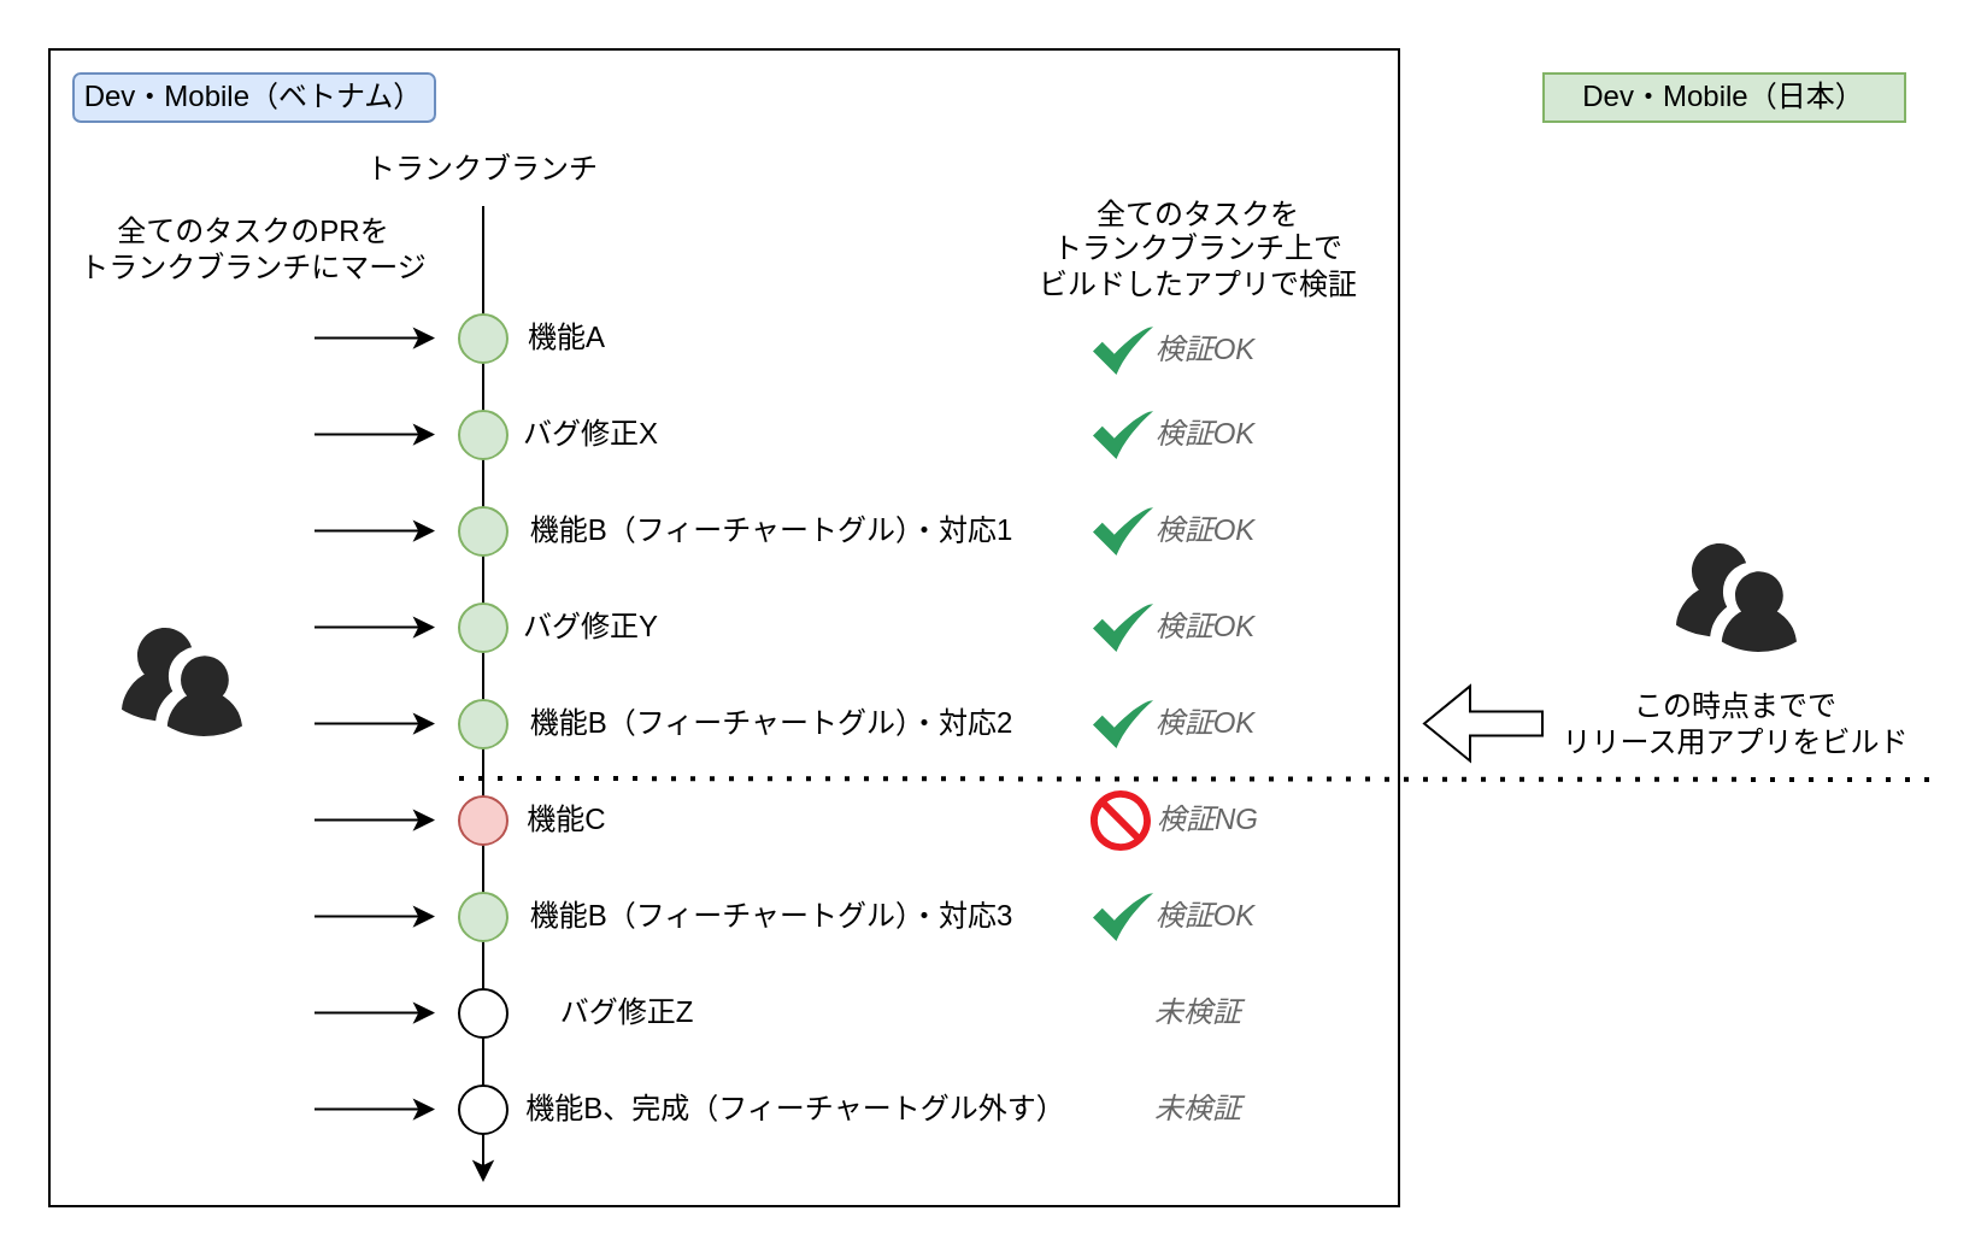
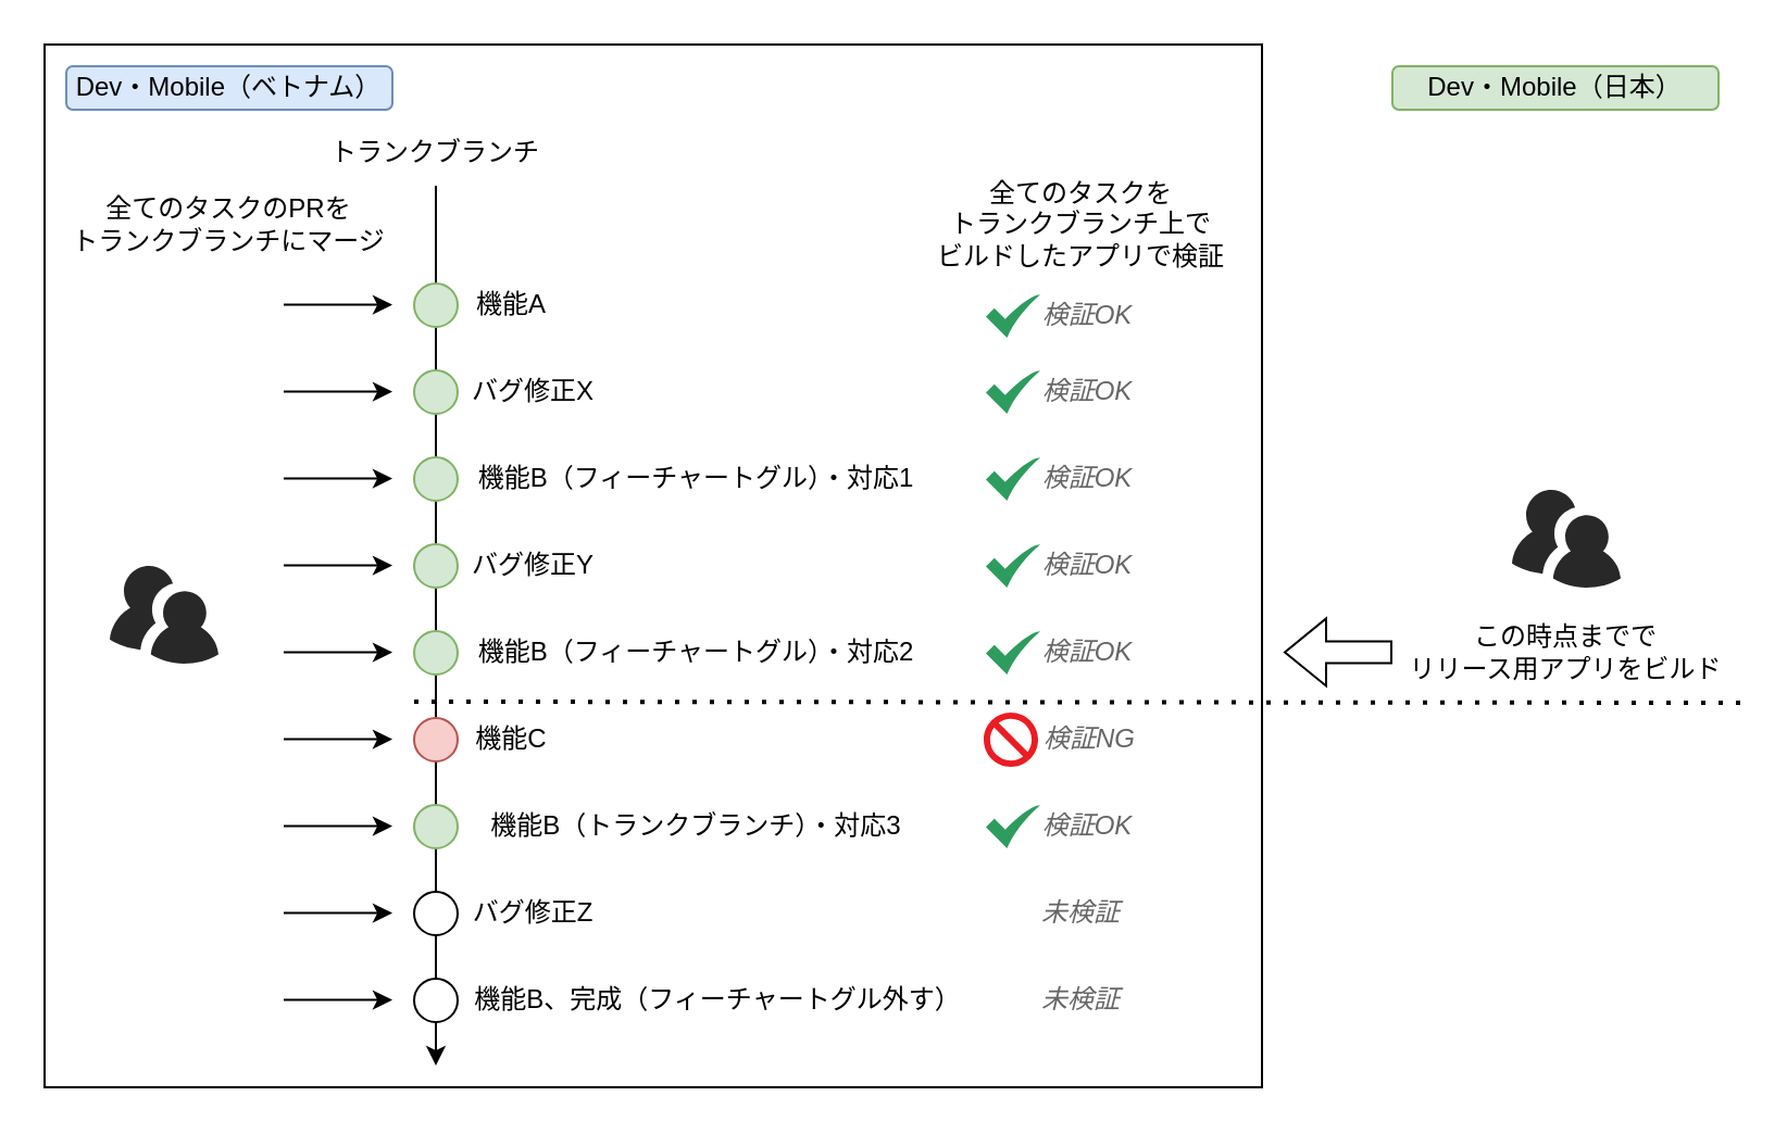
  <mxCell id="0" />
  <mxCell id="1" parent="0" />
  <mxCell id="2" value="" style="rounded=0;whiteSpace=wrap;html=1;fillColor=none;" vertex="1" parent="1"><mxGeometry x="20" y="20" width="560" height="480" as="geometry" /></mxCell>
  <mxCell id="3" value="" style="endArrow=classic;html=1;rounded=0;endFill=1;exitX=0.5;exitY=1;exitDx=0;exitDy=0;" edge="1" parent="1" source="8"><mxGeometry width="50" height="50" relative="1" as="geometry"><mxPoint x="200" y="430" as="sourcePoint" /><mxPoint x="200" y="490" as="targetPoint" /></mxGeometry></mxCell>
  <mxCell id="4" value="" style="verticalLabelPosition=bottom;sketch=0;html=1;fillColor=#282828;strokeColor=none;verticalAlign=top;pointerEvents=1;align=center;shape=mxgraph.cisco_safe.people_places_things_icons.icon9;" vertex="1" parent="1"><mxGeometry x="695" y="225" width="50" height="45" as="geometry" /></mxCell>
- <mxCell id="5" value="Dev・Mobile（日本）" style="rounded=0;whiteSpace=wrap;html=1;fillColor=#d5e8d4;strokeColor=#82b366;" vertex="1" parent="1"><mxGeometry x="640" y="30" width="150" height="20" as="geometry" /></mxCell>
+ <mxCell id="5" value="Dev・Mobile（日本）" style="whiteSpace=wrap;html=1;fillColor=#d5e8d4;strokeColor=#82b366;rounded=1;" vertex="1" parent="1"><mxGeometry x="640" y="30" width="150" height="20" as="geometry" /></mxCell>
  <mxCell id="6" value="Dev・Mobile（ベトナム）" style="whiteSpace=wrap;html=1;fillColor=#dae8fc;strokeColor=#6c8ebf;rounded=1;" vertex="1" parent="1"><mxGeometry x="30" y="30" width="150" height="20" as="geometry" /></mxCell>
  <mxCell id="7" value="" style="verticalLabelPosition=bottom;sketch=0;html=1;fillColor=#282828;strokeColor=none;verticalAlign=top;pointerEvents=1;align=center;shape=mxgraph.cisco_safe.people_places_things_icons.icon9;" vertex="1" parent="1"><mxGeometry x="50" y="260" width="50" height="45" as="geometry" /></mxCell>
  <mxCell id="8" value="トランクブランチ" style="text;html=1;strokeColor=none;fillColor=none;align=center;verticalAlign=middle;whiteSpace=wrap;rounded=0;" vertex="1" parent="1"><mxGeometry x="145" y="55" width="110" height="30" as="geometry" /></mxCell>
  <mxCell id="9" value="" style="ellipse;whiteSpace=wrap;html=1;aspect=fixed;fillColor=#d5e8d4;strokeColor=#82b366;" vertex="1" parent="1"><mxGeometry x="190" y="130" width="20" height="20" as="geometry" /></mxCell>
  <mxCell id="10" value="機能A" style="text;html=1;strokeColor=none;fillColor=none;align=center;verticalAlign=middle;whiteSpace=wrap;rounded=0;" vertex="1" parent="1"><mxGeometry x="210" y="125" width="50" height="30" as="geometry" /></mxCell>
  <mxCell id="11" value="" style="ellipse;whiteSpace=wrap;html=1;aspect=fixed;fillColor=#d5e8d4;strokeColor=#82b366;" vertex="1" parent="1"><mxGeometry x="190" y="170" width="20" height="20" as="geometry" /></mxCell>
  <mxCell id="12" value="バグ修正X" style="text;html=1;strokeColor=none;fillColor=none;align=center;verticalAlign=middle;whiteSpace=wrap;rounded=0;" vertex="1" parent="1"><mxGeometry x="210" y="165" width="70" height="30" as="geometry" /></mxCell>
  <mxCell id="13" value="機能B（フィーチャートグル）・対応1" style="text;html=1;strokeColor=none;fillColor=none;align=center;verticalAlign=middle;whiteSpace=wrap;rounded=0;" vertex="1" parent="1"><mxGeometry x="210" y="205" width="220" height="30" as="geometry" /></mxCell>
  <mxCell id="14" value="" style="ellipse;whiteSpace=wrap;html=1;aspect=fixed;fillColor=#d5e8d4;strokeColor=#82b366;" vertex="1" parent="1"><mxGeometry x="190" y="210" width="20" height="20" as="geometry" /></mxCell>
  <mxCell id="15" value="" style="ellipse;whiteSpace=wrap;html=1;aspect=fixed;fillColor=#d5e8d4;strokeColor=#82b366;" vertex="1" parent="1"><mxGeometry x="190" y="250" width="20" height="20" as="geometry" /></mxCell>
  <mxCell id="16" value="バグ修正Y" style="text;html=1;strokeColor=none;fillColor=none;align=center;verticalAlign=middle;whiteSpace=wrap;rounded=0;" vertex="1" parent="1"><mxGeometry x="210" y="245" width="70" height="30" as="geometry" /></mxCell>
  <mxCell id="17" value="" style="ellipse;whiteSpace=wrap;html=1;aspect=fixed;fillColor=#d5e8d4;strokeColor=#82b366;" vertex="1" parent="1"><mxGeometry x="190" y="290" width="20" height="20" as="geometry" /></mxCell>
  <mxCell id="18" value="機能B（フィーチャートグル）・対応2" style="text;html=1;strokeColor=none;fillColor=none;align=center;verticalAlign=middle;whiteSpace=wrap;rounded=0;" vertex="1" parent="1"><mxGeometry x="210" y="285" width="220" height="30" as="geometry" /></mxCell>
- <mxCell id="19" value="機能B（フィーチャートグル）・対応3" style="text;html=1;strokeColor=none;fillColor=none;align=center;verticalAlign=middle;whiteSpace=wrap;rounded=0;" vertex="1" parent="1"><mxGeometry x="210" y="365" width="220" height="30" as="geometry" /></mxCell>
+ <mxCell id="19" value="機能B（トランクブランチ）・対応3" style="text;html=1;strokeColor=none;fillColor=none;align=center;verticalAlign=middle;whiteSpace=wrap;rounded=0;" vertex="1" parent="1"><mxGeometry x="210" y="365" width="220" height="30" as="geometry" /></mxCell>
  <mxCell id="20" value="" style="ellipse;whiteSpace=wrap;html=1;aspect=fixed;fillColor=#f8cecc;strokeColor=#b85450;" vertex="1" parent="1"><mxGeometry x="190" y="330" width="20" height="20" as="geometry" /></mxCell>
  <mxCell id="21" value="機能C" style="text;html=1;strokeColor=none;fillColor=none;align=center;verticalAlign=middle;whiteSpace=wrap;rounded=0;" vertex="1" parent="1"><mxGeometry x="210" y="325" width="50" height="30" as="geometry" /></mxCell>
  <mxCell id="22" value="" style="group" vertex="1" connectable="0" parent="1"><mxGeometry x="460" y="130" width="70" height="30" as="geometry" /></mxCell>
  <mxCell id="23" value="検証OK" style="text;html=1;strokeColor=none;fillColor=none;align=center;verticalAlign=middle;whiteSpace=wrap;rounded=0;fontStyle=2;fontColor=#666666;" vertex="1" parent="22"><mxGeometry x="10" width="60" height="30" as="geometry" /></mxCell>
  <mxCell id="24" value="" style="sketch=0;html=1;aspect=fixed;strokeColor=none;shadow=0;align=center;fillColor=#2D9C5E;verticalAlign=top;labelPosition=center;verticalLabelPosition=bottom;shape=mxgraph.gcp2.check" vertex="1" parent="22"><mxGeometry x="-7" y="5" width="25" height="20" as="geometry" /></mxCell>
  <mxCell id="25" value="" style="group" vertex="1" connectable="0" parent="1"><mxGeometry x="460" y="165" width="70" height="30" as="geometry" /></mxCell>
  <mxCell id="26" value="検証OK" style="text;html=1;strokeColor=none;fillColor=none;align=center;verticalAlign=middle;whiteSpace=wrap;rounded=0;fontStyle=2;fontColor=#666666;" vertex="1" parent="25"><mxGeometry x="10" width="60" height="30" as="geometry" /></mxCell>
  <mxCell id="27" value="" style="sketch=0;html=1;aspect=fixed;strokeColor=none;shadow=0;align=center;fillColor=#2D9C5E;verticalAlign=top;labelPosition=center;verticalLabelPosition=bottom;shape=mxgraph.gcp2.check" vertex="1" parent="25"><mxGeometry x="-7" y="5" width="25" height="20" as="geometry" /></mxCell>
  <mxCell id="28" value="" style="group" vertex="1" connectable="0" parent="1"><mxGeometry x="460" y="205" width="70" height="30" as="geometry" /></mxCell>
  <mxCell id="29" value="検証OK" style="text;html=1;strokeColor=none;fillColor=none;align=center;verticalAlign=middle;whiteSpace=wrap;rounded=0;fontStyle=2;fontColor=#666666;" vertex="1" parent="28"><mxGeometry x="10" width="60" height="30" as="geometry" /></mxCell>
  <mxCell id="30" value="" style="sketch=0;html=1;aspect=fixed;strokeColor=none;shadow=0;align=center;fillColor=#2D9C5E;verticalAlign=top;labelPosition=center;verticalLabelPosition=bottom;shape=mxgraph.gcp2.check" vertex="1" parent="28"><mxGeometry x="-7" y="5" width="25" height="20" as="geometry" /></mxCell>
  <mxCell id="31" value="" style="group" vertex="1" connectable="0" parent="1"><mxGeometry x="460" y="245" width="70" height="30" as="geometry" /></mxCell>
  <mxCell id="32" value="検証OK" style="text;html=1;strokeColor=none;fillColor=none;align=center;verticalAlign=middle;whiteSpace=wrap;rounded=0;fontStyle=2;fontColor=#666666;" vertex="1" parent="31"><mxGeometry x="10" width="60" height="30" as="geometry" /></mxCell>
  <mxCell id="33" value="" style="group" vertex="1" connectable="0" parent="1"><mxGeometry x="460" y="285" width="70" height="30" as="geometry" /></mxCell>
  <mxCell id="34" value="検証OK" style="text;html=1;strokeColor=none;fillColor=none;align=center;verticalAlign=middle;whiteSpace=wrap;rounded=0;fontStyle=2;fontColor=#666666;" vertex="1" parent="33"><mxGeometry x="10" width="60" height="30" as="geometry" /></mxCell>
  <mxCell id="35" value="" style="sketch=0;html=1;aspect=fixed;strokeColor=none;shadow=0;align=center;fillColor=#2D9C5E;verticalAlign=top;labelPosition=center;verticalLabelPosition=bottom;shape=mxgraph.gcp2.check" vertex="1" parent="33"><mxGeometry x="-7" y="5" width="25" height="20" as="geometry" /></mxCell>
  <mxCell id="36" value="" style="group" vertex="1" connectable="0" parent="1"><mxGeometry x="454" y="325" width="77" height="30" as="geometry" /></mxCell>
  <mxCell id="37" value="" style="sketch=0;aspect=fixed;pointerEvents=1;shadow=0;dashed=0;html=1;strokeColor=none;labelPosition=center;verticalLabelPosition=bottom;verticalAlign=top;align=center;shape=mxgraph.mscae.enterprise.not_allowed;fillColor=#EA1C24;" vertex="1" parent="36"><mxGeometry x="-2" y="2.5" width="25" height="25" as="geometry" /></mxCell>
  <mxCell id="38" value="検証NG" style="text;html=1;strokeColor=none;fillColor=none;align=center;verticalAlign=middle;whiteSpace=wrap;rounded=0;fontStyle=2;fontColor=#666666;" vertex="1" parent="36"><mxGeometry x="17" width="60" height="30" as="geometry" /></mxCell>
  <mxCell id="39" value="" style="ellipse;whiteSpace=wrap;html=1;aspect=fixed;fillColor=#d5e8d4;strokeColor=#82b366;" vertex="1" parent="1"><mxGeometry x="190" y="370" width="20" height="20" as="geometry" /></mxCell>
  <mxCell id="40" value="" style="ellipse;whiteSpace=wrap;html=1;aspect=fixed;" vertex="1" parent="1"><mxGeometry x="190" y="410" width="20" height="20" as="geometry" /></mxCell>
- <mxCell id="41" value="バグ修正Z" style="text;html=1;strokeColor=none;fillColor=none;align=center;verticalAlign=middle;whiteSpace=wrap;rounded=0;" vertex="1" parent="1"><mxGeometry x="225" y="405" width="70" height="30" as="geometry" /></mxCell>
+ <mxCell id="41" value="バグ修正Z" style="text;html=1;strokeColor=none;fillColor=none;align=center;verticalAlign=middle;whiteSpace=wrap;rounded=0;" vertex="1" parent="1"><mxGeometry x="210" y="405" width="70" height="30" as="geometry" /></mxCell>
  <mxCell id="42" value="" style="group" vertex="1" connectable="0" parent="1"><mxGeometry x="460" y="365" width="70" height="30" as="geometry" /></mxCell>
  <mxCell id="43" value="検証OK" style="text;html=1;strokeColor=none;fillColor=none;align=center;verticalAlign=middle;whiteSpace=wrap;rounded=0;fontStyle=2;fontColor=#666666;" vertex="1" parent="42"><mxGeometry x="10" width="60" height="30" as="geometry" /></mxCell>
  <mxCell id="44" value="未検証" style="text;html=1;strokeColor=none;fillColor=none;align=center;verticalAlign=middle;whiteSpace=wrap;rounded=0;fontStyle=2;fontColor=#666666;" vertex="1" parent="1"><mxGeometry x="467" y="405" width="60" height="30" as="geometry" /></mxCell>
  <mxCell id="45" value="機能B、完成（フィーチャートグル外す）" style="text;html=1;strokeColor=none;fillColor=none;align=center;verticalAlign=middle;whiteSpace=wrap;rounded=0;" vertex="1" parent="1"><mxGeometry x="210" y="445" width="240" height="30" as="geometry" /></mxCell>
  <mxCell id="46" value="" style="ellipse;whiteSpace=wrap;html=1;aspect=fixed;" vertex="1" parent="1"><mxGeometry x="190" y="450" width="20" height="20" as="geometry" /></mxCell>
  <mxCell id="47" value="未検証" style="text;html=1;strokeColor=none;fillColor=none;align=center;verticalAlign=middle;whiteSpace=wrap;rounded=0;fontStyle=2;fontColor=#666666;" vertex="1" parent="1"><mxGeometry x="467" y="445" width="60" height="30" as="geometry" /></mxCell>
  <mxCell id="48" value="" style="sketch=0;html=1;aspect=fixed;strokeColor=none;shadow=0;align=center;fillColor=#2D9C5E;verticalAlign=top;labelPosition=center;verticalLabelPosition=bottom;shape=mxgraph.gcp2.check" vertex="1" parent="1"><mxGeometry x="453" y="250" width="25" height="20" as="geometry" /></mxCell>
  <mxCell id="49" value="" style="sketch=0;html=1;aspect=fixed;strokeColor=none;shadow=0;align=center;fillColor=#2D9C5E;verticalAlign=top;labelPosition=center;verticalLabelPosition=bottom;shape=mxgraph.gcp2.check" vertex="1" parent="1"><mxGeometry x="453" y="370" width="25" height="20" as="geometry" /></mxCell>
  <mxCell id="50" value="全てのタスクのPRを&lt;br&gt;トランクブランチにマージ" style="text;html=1;strokeColor=none;fillColor=none;align=center;verticalAlign=middle;whiteSpace=wrap;rounded=0;" vertex="1" parent="1"><mxGeometry x="30" y="87.5" width="150" height="30" as="geometry" /></mxCell>
  <mxCell id="51" value="" style="endArrow=classic;html=1;rounded=0;" edge="1" parent="1"><mxGeometry width="50" height="50" relative="1" as="geometry"><mxPoint x="130" y="139.81" as="sourcePoint" /><mxPoint x="180" y="139.81" as="targetPoint" /></mxGeometry></mxCell>
  <mxCell id="52" value="" style="endArrow=classic;html=1;rounded=0;" edge="1" parent="1"><mxGeometry width="50" height="50" relative="1" as="geometry"><mxPoint x="130" y="179.81" as="sourcePoint" /><mxPoint x="180" y="179.81" as="targetPoint" /></mxGeometry></mxCell>
  <mxCell id="53" value="" style="endArrow=classic;html=1;rounded=0;" edge="1" parent="1"><mxGeometry width="50" height="50" relative="1" as="geometry"><mxPoint x="130" y="219.81" as="sourcePoint" /><mxPoint x="180" y="219.81" as="targetPoint" /></mxGeometry></mxCell>
  <mxCell id="54" value="" style="endArrow=classic;html=1;rounded=0;" edge="1" parent="1"><mxGeometry width="50" height="50" relative="1" as="geometry"><mxPoint x="130" y="259.81" as="sourcePoint" /><mxPoint x="180" y="259.81" as="targetPoint" /></mxGeometry></mxCell>
  <mxCell id="55" value="" style="endArrow=classic;html=1;rounded=0;" edge="1" parent="1"><mxGeometry width="50" height="50" relative="1" as="geometry"><mxPoint x="130" y="299.81" as="sourcePoint" /><mxPoint x="180" y="299.81" as="targetPoint" /></mxGeometry></mxCell>
  <mxCell id="56" value="" style="endArrow=classic;html=1;rounded=0;" edge="1" parent="1"><mxGeometry width="50" height="50" relative="1" as="geometry"><mxPoint x="130" y="339.81" as="sourcePoint" /><mxPoint x="180" y="339.81" as="targetPoint" /></mxGeometry></mxCell>
  <mxCell id="57" value="" style="endArrow=classic;html=1;rounded=0;" edge="1" parent="1"><mxGeometry width="50" height="50" relative="1" as="geometry"><mxPoint x="130" y="379.81" as="sourcePoint" /><mxPoint x="180" y="379.81" as="targetPoint" /></mxGeometry></mxCell>
  <mxCell id="58" value="" style="endArrow=classic;html=1;rounded=0;" edge="1" parent="1"><mxGeometry width="50" height="50" relative="1" as="geometry"><mxPoint x="130" y="419.81" as="sourcePoint" /><mxPoint x="180" y="419.81" as="targetPoint" /></mxGeometry></mxCell>
  <mxCell id="59" value="" style="endArrow=classic;html=1;rounded=0;" edge="1" parent="1"><mxGeometry width="50" height="50" relative="1" as="geometry"><mxPoint x="130" y="459.81" as="sourcePoint" /><mxPoint x="180" y="459.81" as="targetPoint" /></mxGeometry></mxCell>
  <mxCell id="60" value="全てのタスクを&lt;br&gt;トランクブランチ上で&lt;br&gt;ビルドしたアプリで検証" style="text;html=1;strokeColor=none;fillColor=none;align=center;verticalAlign=middle;whiteSpace=wrap;rounded=0;" vertex="1" parent="1"><mxGeometry x="422" y="75" width="150" height="55" as="geometry" /></mxCell>
  <mxCell id="61" value="" style="shape=flexArrow;endArrow=classic;html=1;rounded=0;" edge="1" parent="1"><mxGeometry width="50" height="50" relative="1" as="geometry"><mxPoint x="640" y="299.73" as="sourcePoint" /><mxPoint x="590" y="299.73" as="targetPoint" /></mxGeometry></mxCell>
  <mxCell id="62" value="この時点までで&lt;br&gt;リリース用アプリをビルド" style="text;html=1;strokeColor=none;fillColor=none;align=center;verticalAlign=middle;whiteSpace=wrap;rounded=0;" vertex="1" parent="1"><mxGeometry x="640" y="277.5" width="160" height="45" as="geometry" /></mxCell>
  <mxCell id="63" value="" style="endArrow=none;dashed=1;html=1;dashPattern=1 3;strokeWidth=2;rounded=0;" edge="1" parent="1"><mxGeometry width="50" height="50" relative="1" as="geometry"><mxPoint x="190" y="322.5" as="sourcePoint" /><mxPoint x="800" y="323" as="targetPoint" /></mxGeometry></mxCell>
